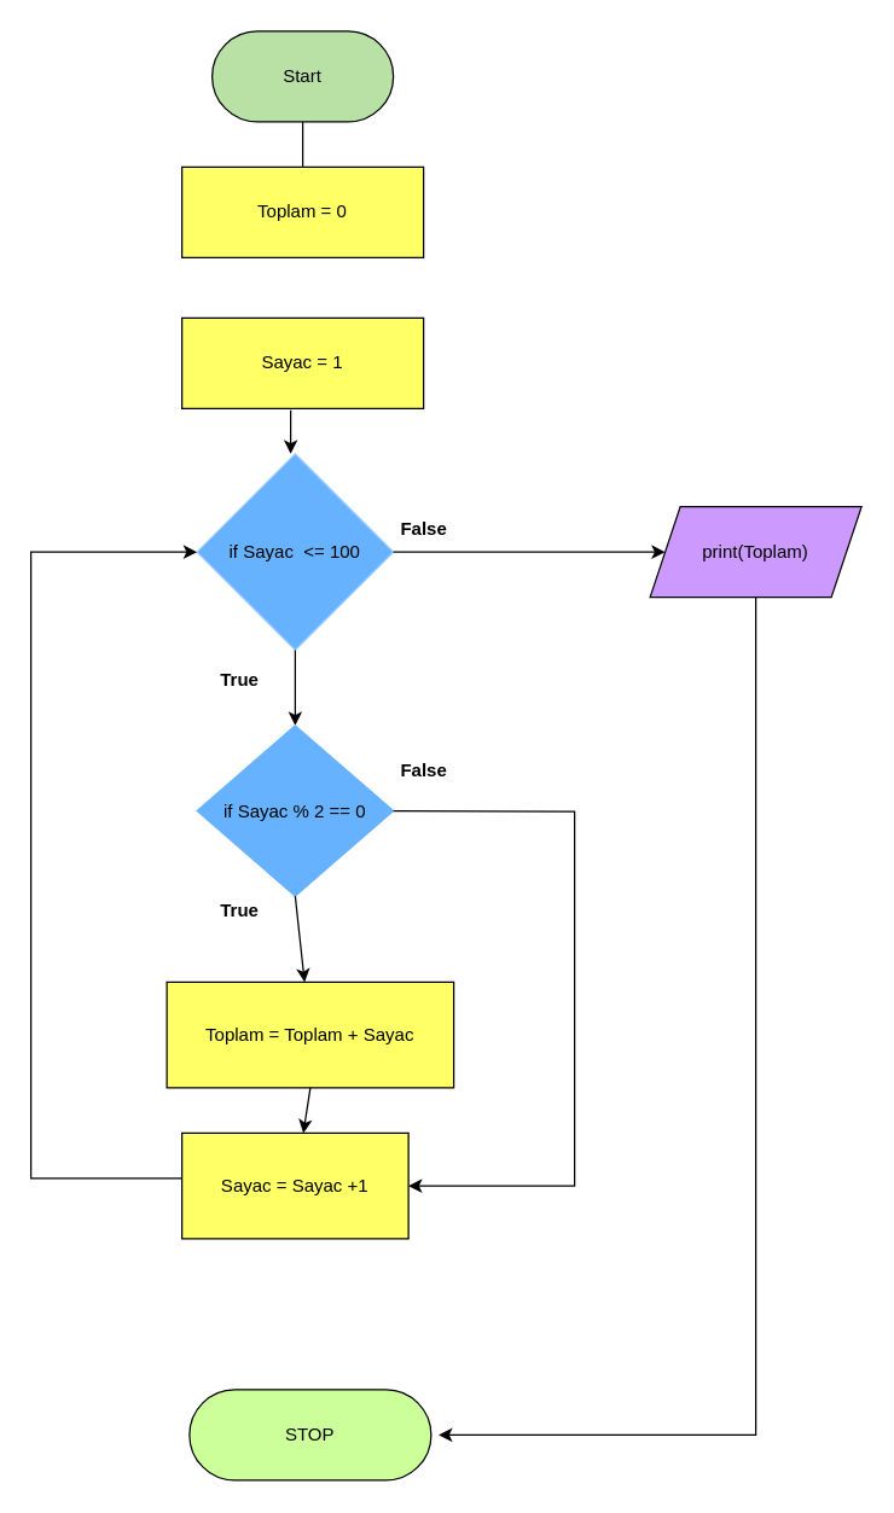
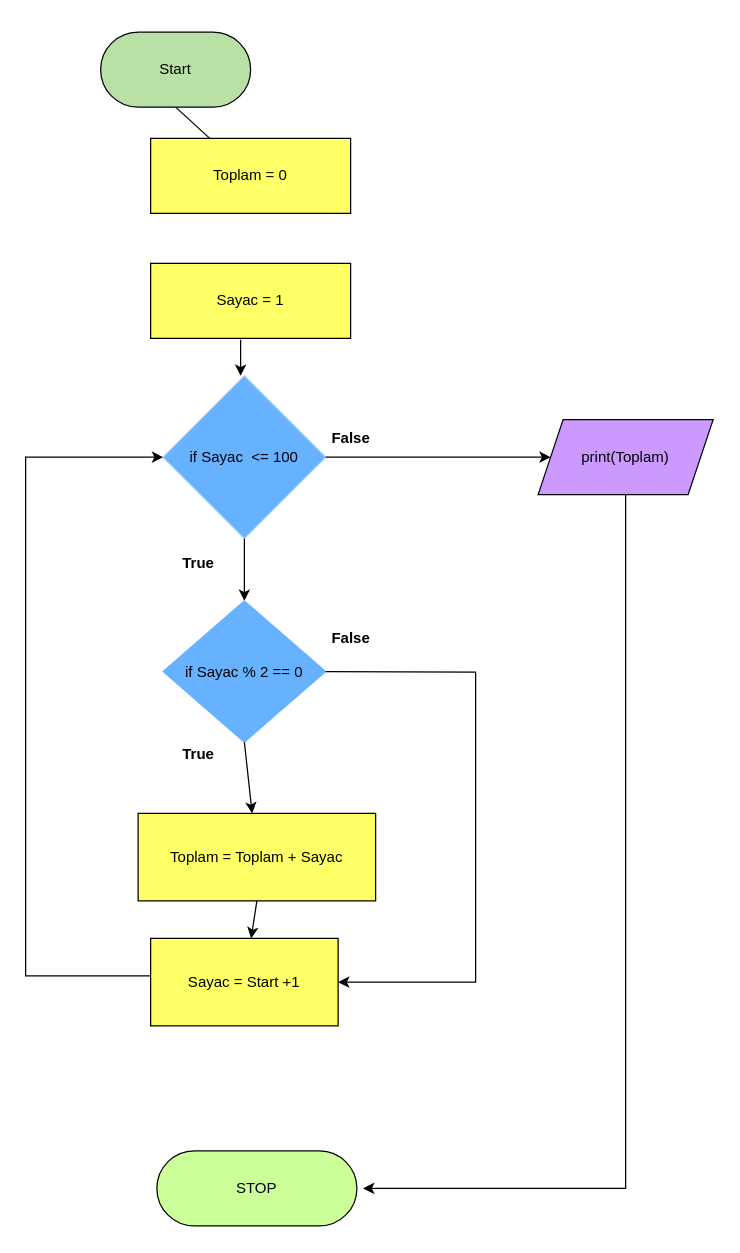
  <mxCell id="0" />
  <mxCell id="1" parent="0" />
  <mxCell id="2" value="" style="endArrow=classic;html=1;rounded=0;exitX=0.5;exitY=1;exitDx=0;exitDy=0;startArrow=none;" parent="1" source="4" edge="1"><mxGeometry width="50" height="50" relative="1" as="geometry"><mxPoint x="270" y="330" as="sourcePoint" /><mxPoint x="200" y="150" as="targetPoint" /></mxGeometry></mxCell>
  <mxCell id="3" value="Sayac = 1" style="rounded=0;whiteSpace=wrap;html=1;fillColor=#FFFF66;" parent="1" vertex="1"><mxGeometry x="120" y="210" width="160" height="60" as="geometry" /></mxCell>
  <mxCell id="4" value="Toplam = 0" style="rounded=0;whiteSpace=wrap;html=1;fillColor=#FFFF66;" parent="1" vertex="1"><mxGeometry x="120" y="110" width="160" height="60" as="geometry" /></mxCell>
  <mxCell id="5" value="" style="endArrow=none;html=1;rounded=0;exitX=0.5;exitY=1;exitDx=0;exitDy=0;" parent="1" source="24" target="4" edge="1"><mxGeometry width="50" height="50" relative="1" as="geometry"><mxPoint x="200" y="80" as="sourcePoint" /><mxPoint x="200" y="150" as="targetPoint" /></mxGeometry></mxCell>
  <mxCell id="6" value="if Sayac&amp;nbsp; &amp;lt;= 100" style="rhombus;whiteSpace=wrap;html=1;strokeColor=#99CCFF;fillColor=#66B2FF;" parent="1" vertex="1"><mxGeometry x="130" y="300" width="130" height="130" as="geometry" /></mxCell>
  <mxCell id="7" value="False" style="text;html=1;align=center;verticalAlign=middle;resizable=0;points=[];autosize=1;strokeColor=none;fillColor=none;fontStyle=1" parent="1" vertex="1"><mxGeometry x="255" y="340" width="50" height="20" as="geometry" /></mxCell>
  <mxCell id="8" value="" style="endArrow=classic;html=1;rounded=0;exitX=0.5;exitY=1;exitDx=0;exitDy=0;" parent="1" source="6" edge="1"><mxGeometry width="50" height="50" relative="1" as="geometry"><mxPoint x="260" y="330" as="sourcePoint" /><mxPoint x="195" y="480" as="targetPoint" /></mxGeometry></mxCell>
  <mxCell id="9" value="if Sayac % 2 == 0" style="rhombus;whiteSpace=wrap;html=1;fillColor=#66B2FF;strokeColor=#66B2FF;" parent="1" vertex="1"><mxGeometry x="130" y="480" width="130" height="113" as="geometry" /></mxCell>
  <mxCell id="10" value="" style="endArrow=classic;html=1;rounded=0;exitX=0.5;exitY=1;exitDx=0;exitDy=0;" parent="1" source="9" target="11" edge="1"><mxGeometry width="50" height="50" relative="1" as="geometry"><mxPoint x="260" y="450" as="sourcePoint" /><mxPoint x="195" y="650" as="targetPoint" /></mxGeometry></mxCell>
  <mxCell id="11" value="Toplam = Toplam + Sayac" style="shape=parallelogram;perimeter=parallelogramPerimeter;whiteSpace=wrap;html=1;fixedSize=1;size=0;fillColor=#FFFF66;" parent="1" vertex="1"><mxGeometry x="110" y="650" width="190" height="70" as="geometry" /></mxCell>
  <mxCell id="12" value="True" style="text;html=1;align=center;verticalAlign=middle;resizable=0;points=[];autosize=1;strokeColor=none;fillColor=none;fontStyle=1" parent="1" vertex="1"><mxGeometry x="137.5" y="593" width="40" height="20" as="geometry" /></mxCell>
  <mxCell id="13" value="" style="endArrow=classic;html=1;rounded=0;exitX=1;exitY=0.5;exitDx=0;exitDy=0;entryX=1;entryY=0.5;entryDx=0;entryDy=0;" parent="1" source="9" target="16" edge="1"><mxGeometry width="50" height="50" relative="1" as="geometry"><mxPoint x="260" y="500" as="sourcePoint" /><mxPoint x="270" y="780" as="targetPoint" /><Array as="points"><mxPoint x="380" y="537" /><mxPoint x="380" y="785" /></Array></mxGeometry></mxCell>
  <mxCell id="14" value="False" style="text;html=1;align=center;verticalAlign=middle;resizable=0;points=[];autosize=1;strokeColor=none;fillColor=none;fontStyle=1" parent="1" vertex="1"><mxGeometry x="255" y="500" width="50" height="20" as="geometry" /></mxCell>
  <mxCell id="15" value="" style="endArrow=classic;html=1;rounded=0;exitX=0.5;exitY=1;exitDx=0;exitDy=0;" parent="1" source="11" target="16" edge="1"><mxGeometry width="50" height="50" relative="1" as="geometry"><mxPoint x="260" y="610" as="sourcePoint" /><mxPoint x="195" y="760" as="targetPoint" /></mxGeometry></mxCell>
- <mxCell id="16" value="Sayac = Sayac +1" style="shape=parallelogram;perimeter=parallelogramPerimeter;whiteSpace=wrap;html=1;fixedSize=1;size=0;fillColor=#FFFF66;" parent="1" vertex="1"><mxGeometry x="120" y="750" width="150" height="70" as="geometry" /></mxCell>
+ <mxCell id="16" value="Sayac = Start +1" style="shape=parallelogram;perimeter=parallelogramPerimeter;whiteSpace=wrap;html=1;fixedSize=1;size=0;fillColor=#FFFF66;" parent="1" vertex="1"><mxGeometry x="120" y="750" width="150" height="70" as="geometry" /></mxCell>
  <mxCell id="17" value="True" style="text;html=1;align=center;verticalAlign=middle;resizable=0;points=[];autosize=1;strokeColor=none;fillColor=none;fontStyle=1" parent="1" vertex="1"><mxGeometry x="137.5" y="440" width="40" height="20" as="geometry" /></mxCell>
  <mxCell id="18" value="" style="endArrow=classic;html=1;rounded=0;entryX=0;entryY=0.5;entryDx=0;entryDy=0;" parent="1" target="6" edge="1"><mxGeometry width="50" height="50" relative="1" as="geometry"><mxPoint x="120" y="780" as="sourcePoint" /><mxPoint x="120" y="370" as="targetPoint" /><Array as="points"><mxPoint x="110" y="780" /><mxPoint x="20" y="780" /><mxPoint x="20" y="590" /><mxPoint x="20" y="365" /></Array></mxGeometry></mxCell>
  <mxCell id="19" value="" style="endArrow=classic;html=1;rounded=0;exitX=1;exitY=0.5;exitDx=0;exitDy=0;" parent="1" source="6" target="20" edge="1"><mxGeometry width="50" height="50" relative="1" as="geometry"><mxPoint x="260" y="410" as="sourcePoint" /><mxPoint x="340" y="365" as="targetPoint" /></mxGeometry></mxCell>
  <mxCell id="20" value="print(Toplam)" style="shape=parallelogram;perimeter=parallelogramPerimeter;whiteSpace=wrap;html=1;fixedSize=1;fillColor=#CC99FF;" parent="1" vertex="1"><mxGeometry x="430" y="335" width="140" height="60" as="geometry" /></mxCell>
  <mxCell id="21" value="STOP" style="rounded=1;whiteSpace=wrap;html=1;arcSize=50;fillColor=#CCFF99;" parent="1" vertex="1"><mxGeometry x="125" y="920" width="160" height="60" as="geometry" /></mxCell>
  <mxCell id="22" value="" style="endArrow=classic;html=1;rounded=0;exitX=0.5;exitY=1;exitDx=0;exitDy=0;" parent="1" source="20" edge="1"><mxGeometry width="50" height="50" relative="1" as="geometry"><mxPoint x="260" y="550" as="sourcePoint" /><mxPoint x="290" y="950" as="targetPoint" /><Array as="points"><mxPoint x="500" y="950" /></Array></mxGeometry></mxCell>
  <mxCell id="23" value="" style="endArrow=classic;html=1;rounded=0;exitX=0.45;exitY=1.017;exitDx=0;exitDy=0;exitPerimeter=0;" edge="1" parent="1" source="3"><mxGeometry width="50" height="50" relative="1" as="geometry"><mxPoint x="270" y="580" as="sourcePoint" /><mxPoint x="192" y="300" as="targetPoint" /></mxGeometry></mxCell>
- <mxCell id="24" value="Start" style="rounded=1;whiteSpace=wrap;html=1;arcSize=50;fillColor=#B9E0A5;" parent="1" vertex="1"><mxGeometry x="140" y="20" width="120" height="60" as="geometry" /></mxCell>
+ <mxCell id="24" value="Start" style="rounded=1;whiteSpace=wrap;html=1;arcSize=50;fillColor=#B9E0A5;" parent="1" vertex="1"><mxGeometry x="80" y="25" width="120" height="60" as="geometry" /></mxCell>
